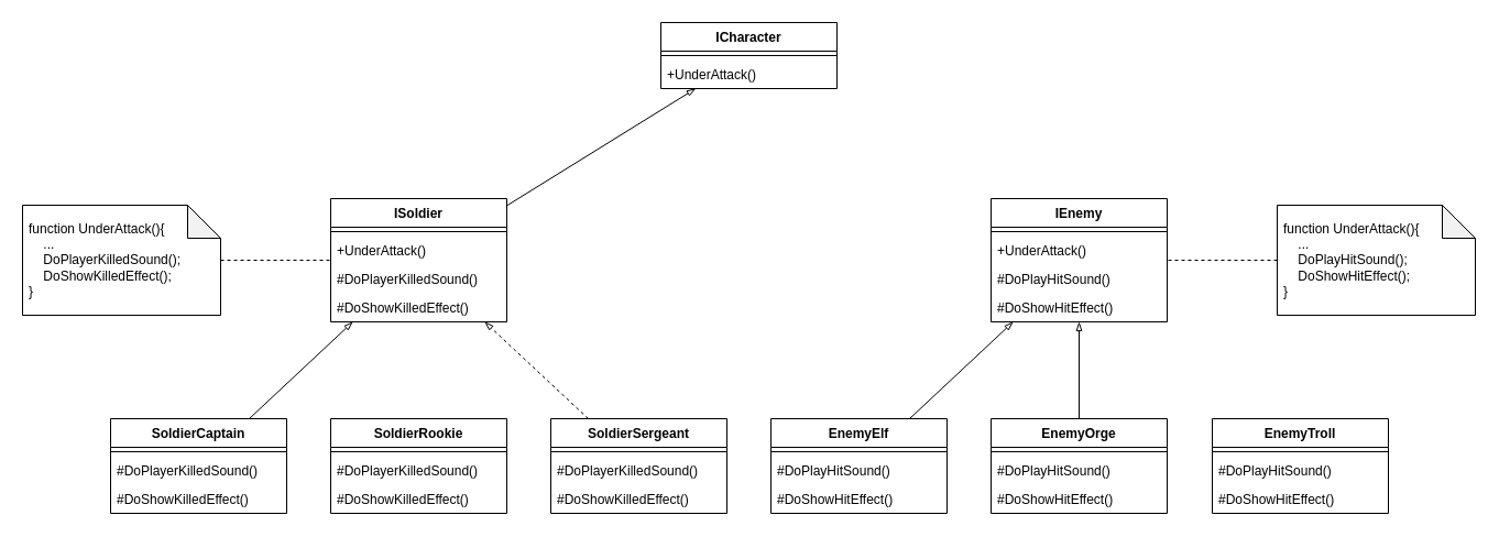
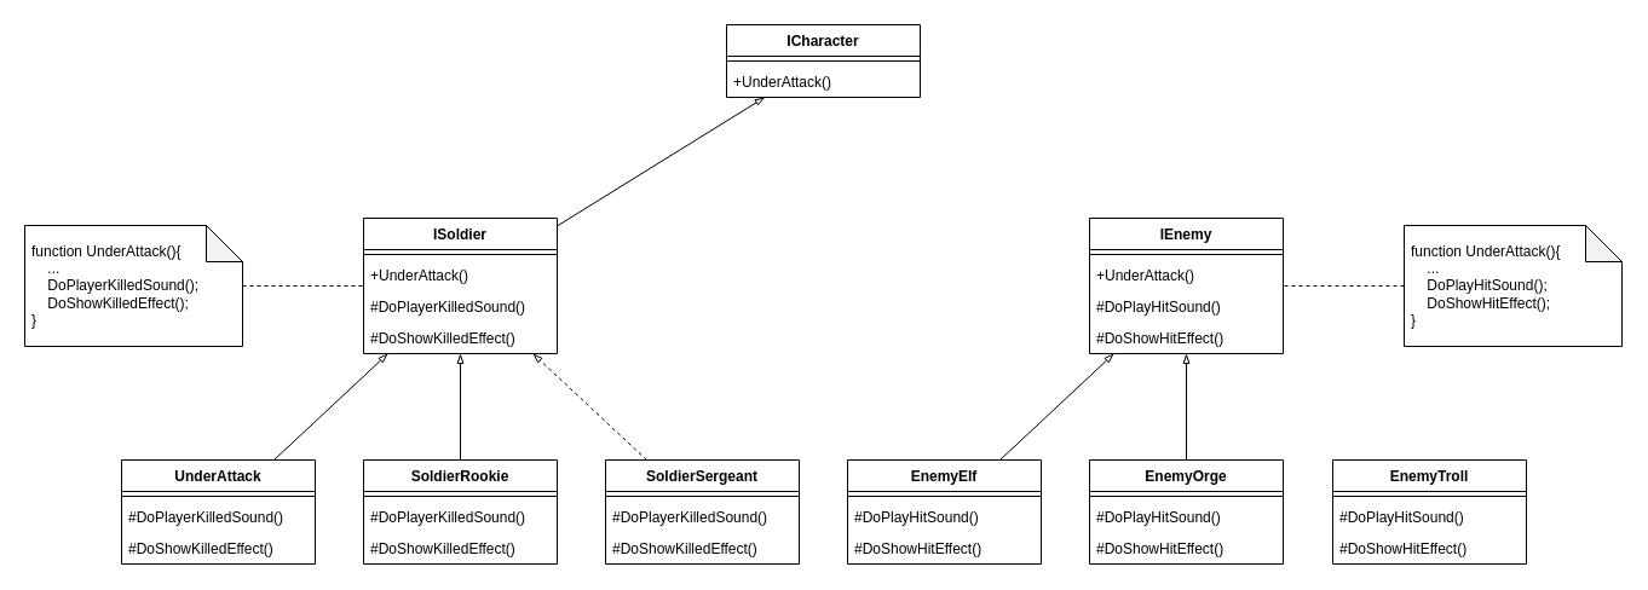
  <mxCell id="0" />
  <mxCell id="1" parent="0" />
  <mxCell id="2" value="ICharacter" style="swimlane;fontStyle=1;align=center;verticalAlign=top;childLayout=stackLayout;horizontal=1;startSize=26;horizontalStack=0;resizeParent=1;resizeParentMax=0;resizeLast=0;collapsible=1;marginBottom=0;whiteSpace=wrap;html=1;" vertex="1" parent="1"><mxGeometry x="600" y="20" width="160" height="60" as="geometry" /></mxCell>
  <mxCell id="3" value="" style="line;strokeWidth=1;fillColor=none;align=left;verticalAlign=middle;spacingTop=-1;spacingLeft=3;spacingRight=3;rotatable=0;labelPosition=right;points=[];portConstraint=eastwest;strokeColor=inherit;" vertex="1" parent="2"><mxGeometry y="26" width="160" height="8" as="geometry" /></mxCell>
  <mxCell id="4" value="+UnderAttack()" style="text;strokeColor=none;fillColor=none;align=left;verticalAlign=top;spacingLeft=4;spacingRight=4;overflow=hidden;rotatable=0;points=[[0,0.5],[1,0.5]];portConstraint=eastwest;whiteSpace=wrap;html=1;" vertex="1" parent="2"><mxGeometry y="34" width="160" height="26" as="geometry" /></mxCell>
  <mxCell id="5" style="edgeStyle=none;rounded=0;orthogonalLoop=1;jettySize=auto;html=1;endArrow=blockThin;endFill=0;" edge="1" parent="1" source="6" target="2"><mxGeometry relative="1" as="geometry" /></mxCell>
  <mxCell id="6" value="ISoldier" style="swimlane;fontStyle=1;align=center;verticalAlign=top;childLayout=stackLayout;horizontal=1;startSize=26;horizontalStack=0;resizeParent=1;resizeParentMax=0;resizeLast=0;collapsible=1;marginBottom=0;whiteSpace=wrap;html=1;" vertex="1" parent="1"><mxGeometry x="300" y="180" width="160" height="112" as="geometry" /></mxCell>
  <mxCell id="7" value="" style="line;strokeWidth=1;fillColor=none;align=left;verticalAlign=middle;spacingTop=-1;spacingLeft=3;spacingRight=3;rotatable=0;labelPosition=right;points=[];portConstraint=eastwest;strokeColor=inherit;" vertex="1" parent="6"><mxGeometry y="26" width="160" height="8" as="geometry" /></mxCell>
  <mxCell id="8" value="+UnderAttack()" style="text;strokeColor=none;fillColor=none;align=left;verticalAlign=top;spacingLeft=4;spacingRight=4;overflow=hidden;rotatable=0;points=[[0,0.5],[1,0.5]];portConstraint=eastwest;whiteSpace=wrap;html=1;" vertex="1" parent="6"><mxGeometry y="34" width="160" height="26" as="geometry" /></mxCell>
  <mxCell id="9" value="#DoPlayerKilledSound()" style="text;strokeColor=none;fillColor=none;align=left;verticalAlign=top;spacingLeft=4;spacingRight=4;overflow=hidden;rotatable=0;points=[[0,0.5],[1,0.5]];portConstraint=eastwest;whiteSpace=wrap;html=1;" vertex="1" parent="6"><mxGeometry y="60" width="160" height="26" as="geometry" /></mxCell>
  <mxCell id="10" value="#DoShowKilledEffect()" style="text;strokeColor=none;fillColor=none;align=left;verticalAlign=top;spacingLeft=4;spacingRight=4;overflow=hidden;rotatable=0;points=[[0,0.5],[1,0.5]];portConstraint=eastwest;whiteSpace=wrap;html=1;" vertex="1" parent="6"><mxGeometry y="86" width="160" height="26" as="geometry" /></mxCell>
  <mxCell id="11" style="edgeStyle=none;rounded=0;orthogonalLoop=1;jettySize=auto;html=1;endArrow=blockThin;endFill=0;" edge="1" parent="1" source="12" target="6"><mxGeometry relative="1" as="geometry" /></mxCell>
- <mxCell id="12" value="SoldierCaptain" style="swimlane;fontStyle=1;align=center;verticalAlign=top;childLayout=stackLayout;horizontal=1;startSize=26;horizontalStack=0;resizeParent=1;resizeParentMax=0;resizeLast=0;collapsible=1;marginBottom=0;whiteSpace=wrap;html=1;" vertex="1" parent="1"><mxGeometry x="100" y="380" width="160" height="86" as="geometry" /></mxCell>
+ <mxCell id="12" value="UnderAttack" style="swimlane;fontStyle=1;align=center;verticalAlign=top;childLayout=stackLayout;horizontal=1;startSize=26;horizontalStack=0;resizeParent=1;resizeParentMax=0;resizeLast=0;collapsible=1;marginBottom=0;whiteSpace=wrap;html=1;" vertex="1" parent="1"><mxGeometry x="100" y="380" width="160" height="86" as="geometry" /></mxCell>
  <mxCell id="13" value="" style="line;strokeWidth=1;fillColor=none;align=left;verticalAlign=middle;spacingTop=-1;spacingLeft=3;spacingRight=3;rotatable=0;labelPosition=right;points=[];portConstraint=eastwest;strokeColor=inherit;" vertex="1" parent="12"><mxGeometry y="26" width="160" height="8" as="geometry" /></mxCell>
  <mxCell id="14" value="#DoPlayerKilledSound()" style="text;strokeColor=none;fillColor=none;align=left;verticalAlign=top;spacingLeft=4;spacingRight=4;overflow=hidden;rotatable=0;points=[[0,0.5],[1,0.5]];portConstraint=eastwest;whiteSpace=wrap;html=1;" vertex="1" parent="12"><mxGeometry y="34" width="160" height="26" as="geometry" /></mxCell>
  <mxCell id="15" value="#DoShowKilledEffect()" style="text;strokeColor=none;fillColor=none;align=left;verticalAlign=top;spacingLeft=4;spacingRight=4;overflow=hidden;rotatable=0;points=[[0,0.5],[1,0.5]];portConstraint=eastwest;whiteSpace=wrap;html=1;" vertex="1" parent="12"><mxGeometry y="60" width="160" height="26" as="geometry" /></mxCell>
+ <mxCell id="16" style="edgeStyle=none;rounded=0;orthogonalLoop=1;jettySize=auto;html=1;endArrow=blockThin;endFill=0;" edge="1" parent="1" source="17" target="6"><mxGeometry relative="1" as="geometry" /></mxCell>
  <mxCell id="17" value="SoldierRookie" style="swimlane;fontStyle=1;align=center;verticalAlign=top;childLayout=stackLayout;horizontal=1;startSize=26;horizontalStack=0;resizeParent=1;resizeParentMax=0;resizeLast=0;collapsible=1;marginBottom=0;whiteSpace=wrap;html=1;" vertex="1" parent="1"><mxGeometry x="300" y="380" width="160" height="86" as="geometry" /></mxCell>
  <mxCell id="18" value="" style="line;strokeWidth=1;fillColor=none;align=left;verticalAlign=middle;spacingTop=-1;spacingLeft=3;spacingRight=3;rotatable=0;labelPosition=right;points=[];portConstraint=eastwest;strokeColor=inherit;" vertex="1" parent="17"><mxGeometry y="26" width="160" height="8" as="geometry" /></mxCell>
  <mxCell id="19" value="#DoPlayerKilledSound()" style="text;strokeColor=none;fillColor=none;align=left;verticalAlign=top;spacingLeft=4;spacingRight=4;overflow=hidden;rotatable=0;points=[[0,0.5],[1,0.5]];portConstraint=eastwest;whiteSpace=wrap;html=1;" vertex="1" parent="17"><mxGeometry y="34" width="160" height="26" as="geometry" /></mxCell>
  <mxCell id="20" value="#DoShowKilledEffect()" style="text;strokeColor=none;fillColor=none;align=left;verticalAlign=top;spacingLeft=4;spacingRight=4;overflow=hidden;rotatable=0;points=[[0,0.5],[1,0.5]];portConstraint=eastwest;whiteSpace=wrap;html=1;" vertex="1" parent="17"><mxGeometry y="60" width="160" height="26" as="geometry" /></mxCell>
  <mxCell id="21" style="edgeStyle=none;rounded=0;orthogonalLoop=1;jettySize=auto;html=1;endArrow=blockThin;endFill=0;dashed=1;" edge="1" parent="1" source="22" target="6"><mxGeometry relative="1" as="geometry" /></mxCell>
  <mxCell id="22" value="SoldierSergeant" style="swimlane;fontStyle=1;align=center;verticalAlign=top;childLayout=stackLayout;horizontal=1;startSize=26;horizontalStack=0;resizeParent=1;resizeParentMax=0;resizeLast=0;collapsible=1;marginBottom=0;whiteSpace=wrap;html=1;" vertex="1" parent="1"><mxGeometry x="500" y="380" width="160" height="86" as="geometry" /></mxCell>
  <mxCell id="23" value="" style="line;strokeWidth=1;fillColor=none;align=left;verticalAlign=middle;spacingTop=-1;spacingLeft=3;spacingRight=3;rotatable=0;labelPosition=right;points=[];portConstraint=eastwest;strokeColor=inherit;" vertex="1" parent="22"><mxGeometry y="26" width="160" height="8" as="geometry" /></mxCell>
  <mxCell id="24" value="#DoPlayerKilledSound()" style="text;strokeColor=none;fillColor=none;align=left;verticalAlign=top;spacingLeft=4;spacingRight=4;overflow=hidden;rotatable=0;points=[[0,0.5],[1,0.5]];portConstraint=eastwest;whiteSpace=wrap;html=1;" vertex="1" parent="22"><mxGeometry y="34" width="160" height="26" as="geometry" /></mxCell>
  <mxCell id="25" value="#DoShowKilledEffect()" style="text;strokeColor=none;fillColor=none;align=left;verticalAlign=top;spacingLeft=4;spacingRight=4;overflow=hidden;rotatable=0;points=[[0,0.5],[1,0.5]];portConstraint=eastwest;whiteSpace=wrap;html=1;" vertex="1" parent="22"><mxGeometry y="60" width="160" height="26" as="geometry" /></mxCell>
  <mxCell id="26" style="edgeStyle=none;rounded=0;orthogonalLoop=1;jettySize=auto;html=1;endArrow=none;endFill=0;dashed=1;" edge="1" parent="1" source="27" target="6"><mxGeometry relative="1" as="geometry" /></mxCell>
  <mxCell id="27" value="function UnderAttack(){&lt;br&gt;&amp;nbsp; &amp;nbsp; ...&lt;br&gt;&amp;nbsp; &amp;nbsp; DoPlayerKilledSound();&lt;br&gt;&amp;nbsp; &amp;nbsp; DoShowKilledEffect();&lt;br&gt;}" style="shape=note;whiteSpace=wrap;html=1;backgroundOutline=1;darkOpacity=0.05;spacingLeft=4;spacingRight=4;align=left;" vertex="1" parent="1"><mxGeometry y="186" width="180" height="100" as="geometry" x="20" /></mxCell>
  <mxCell id="28" value="IEnemy" style="swimlane;fontStyle=1;align=center;verticalAlign=top;childLayout=stackLayout;horizontal=1;startSize=26;horizontalStack=0;resizeParent=1;resizeParentMax=0;resizeLast=0;collapsible=1;marginBottom=0;whiteSpace=wrap;html=1;" vertex="1" parent="1"><mxGeometry x="900" y="180" width="160" height="112" as="geometry" /></mxCell>
  <mxCell id="29" value="" style="line;strokeWidth=1;fillColor=none;align=left;verticalAlign=middle;spacingTop=-1;spacingLeft=3;spacingRight=3;rotatable=0;labelPosition=right;points=[];portConstraint=eastwest;strokeColor=inherit;" vertex="1" parent="28"><mxGeometry y="26" width="160" height="8" as="geometry" /></mxCell>
  <mxCell id="30" value="+UnderAttack()" style="text;strokeColor=none;fillColor=none;align=left;verticalAlign=top;spacingLeft=4;spacingRight=4;overflow=hidden;rotatable=0;points=[[0,0.5],[1,0.5]];portConstraint=eastwest;whiteSpace=wrap;html=1;" vertex="1" parent="28"><mxGeometry y="34" width="160" height="26" as="geometry" /></mxCell>
  <mxCell id="31" value="#DoPlayHitSound()" style="text;strokeColor=none;fillColor=none;align=left;verticalAlign=top;spacingLeft=4;spacingRight=4;overflow=hidden;rotatable=0;points=[[0,0.5],[1,0.5]];portConstraint=eastwest;whiteSpace=wrap;html=1;" vertex="1" parent="28"><mxGeometry y="60" width="160" height="26" as="geometry" /></mxCell>
  <mxCell id="32" value="#DoShowHitEffect()" style="text;strokeColor=none;fillColor=none;align=left;verticalAlign=top;spacingLeft=4;spacingRight=4;overflow=hidden;rotatable=0;points=[[0,0.5],[1,0.5]];portConstraint=eastwest;whiteSpace=wrap;html=1;" vertex="1" parent="28"><mxGeometry y="86" width="160" height="26" as="geometry" /></mxCell>
  <mxCell id="33" style="edgeStyle=none;rounded=0;orthogonalLoop=1;jettySize=auto;html=1;endArrow=blockThin;endFill=0;" edge="1" parent="1" source="34" target="28"><mxGeometry relative="1" as="geometry" /></mxCell>
  <mxCell id="34" value="EnemyElf" style="swimlane;fontStyle=1;align=center;verticalAlign=top;childLayout=stackLayout;horizontal=1;startSize=26;horizontalStack=0;resizeParent=1;resizeParentMax=0;resizeLast=0;collapsible=1;marginBottom=0;whiteSpace=wrap;html=1;" vertex="1" parent="1"><mxGeometry x="700" y="380" width="160" height="86" as="geometry" /></mxCell>
  <mxCell id="35" value="" style="line;strokeWidth=1;fillColor=none;align=left;verticalAlign=middle;spacingTop=-1;spacingLeft=3;spacingRight=3;rotatable=0;labelPosition=right;points=[];portConstraint=eastwest;strokeColor=inherit;" vertex="1" parent="34"><mxGeometry y="26" width="160" height="8" as="geometry" /></mxCell>
  <mxCell id="36" value="#DoPlayHitSound()" style="text;strokeColor=none;fillColor=none;align=left;verticalAlign=top;spacingLeft=4;spacingRight=4;overflow=hidden;rotatable=0;points=[[0,0.5],[1,0.5]];portConstraint=eastwest;whiteSpace=wrap;html=1;" vertex="1" parent="34"><mxGeometry y="34" width="160" height="26" as="geometry" /></mxCell>
  <mxCell id="37" value="#DoShowHitEffect()" style="text;strokeColor=none;fillColor=none;align=left;verticalAlign=top;spacingLeft=4;spacingRight=4;overflow=hidden;rotatable=0;points=[[0,0.5],[1,0.5]];portConstraint=eastwest;whiteSpace=wrap;html=1;" vertex="1" parent="34"><mxGeometry y="60" width="160" height="26" as="geometry" /></mxCell>
  <mxCell id="38" style="edgeStyle=none;rounded=0;orthogonalLoop=1;jettySize=auto;html=1;endArrow=blockThin;endFill=0;" edge="1" parent="1" source="39" target="28"><mxGeometry relative="1" as="geometry" /></mxCell>
  <mxCell id="39" value="EnemyOrge" style="swimlane;fontStyle=1;align=center;verticalAlign=top;childLayout=stackLayout;horizontal=1;startSize=26;horizontalStack=0;resizeParent=1;resizeParentMax=0;resizeLast=0;collapsible=1;marginBottom=0;whiteSpace=wrap;html=1;" vertex="1" parent="1"><mxGeometry x="900" y="380" width="160" height="86" as="geometry" /></mxCell>
  <mxCell id="40" value="" style="line;strokeWidth=1;fillColor=none;align=left;verticalAlign=middle;spacingTop=-1;spacingLeft=3;spacingRight=3;rotatable=0;labelPosition=right;points=[];portConstraint=eastwest;strokeColor=inherit;" vertex="1" parent="39"><mxGeometry y="26" width="160" height="8" as="geometry" /></mxCell>
  <mxCell id="41" value="#DoPlayHitSound()" style="text;strokeColor=none;fillColor=none;align=left;verticalAlign=top;spacingLeft=4;spacingRight=4;overflow=hidden;rotatable=0;points=[[0,0.5],[1,0.5]];portConstraint=eastwest;whiteSpace=wrap;html=1;" vertex="1" parent="39"><mxGeometry y="34" width="160" height="26" as="geometry" /></mxCell>
  <mxCell id="42" value="#DoShowHitEffect()" style="text;strokeColor=none;fillColor=none;align=left;verticalAlign=top;spacingLeft=4;spacingRight=4;overflow=hidden;rotatable=0;points=[[0,0.5],[1,0.5]];portConstraint=eastwest;whiteSpace=wrap;html=1;" vertex="1" parent="39"><mxGeometry y="60" width="160" height="26" as="geometry" /></mxCell>
  <mxCell id="43" value="EnemyTroll" style="swimlane;fontStyle=1;align=center;verticalAlign=top;childLayout=stackLayout;horizontal=1;startSize=26;horizontalStack=0;resizeParent=1;resizeParentMax=0;resizeLast=0;collapsible=1;marginBottom=0;whiteSpace=wrap;html=1;" vertex="1" parent="1"><mxGeometry x="1101" y="380" width="160" height="86" as="geometry" /></mxCell>
  <mxCell id="44" value="" style="line;strokeWidth=1;fillColor=none;align=left;verticalAlign=middle;spacingTop=-1;spacingLeft=3;spacingRight=3;rotatable=0;labelPosition=right;points=[];portConstraint=eastwest;strokeColor=inherit;" vertex="1" parent="43"><mxGeometry y="26" width="160" height="8" as="geometry" /></mxCell>
  <mxCell id="45" value="#DoPlayHitSound()" style="text;strokeColor=none;fillColor=none;align=left;verticalAlign=top;spacingLeft=4;spacingRight=4;overflow=hidden;rotatable=0;points=[[0,0.5],[1,0.5]];portConstraint=eastwest;whiteSpace=wrap;html=1;" vertex="1" parent="43"><mxGeometry y="34" width="160" height="26" as="geometry" /></mxCell>
  <mxCell id="46" value="#DoShowHitEffect()" style="text;strokeColor=none;fillColor=none;align=left;verticalAlign=top;spacingLeft=4;spacingRight=4;overflow=hidden;rotatable=0;points=[[0,0.5],[1,0.5]];portConstraint=eastwest;whiteSpace=wrap;html=1;" vertex="1" parent="43"><mxGeometry y="60" width="160" height="26" as="geometry" /></mxCell>
  <mxCell id="47" style="edgeStyle=none;rounded=0;orthogonalLoop=1;jettySize=auto;html=1;endArrow=none;endFill=0;dashed=1;" edge="1" parent="1" source="48" target="28"><mxGeometry relative="1" as="geometry" /></mxCell>
  <mxCell id="48" value="function UnderAttack(){&lt;br&gt;&amp;nbsp; &amp;nbsp; ...&lt;br&gt;&amp;nbsp; &amp;nbsp; DoPlayHitSound();&lt;br&gt;&amp;nbsp; &amp;nbsp; DoShowHitEffect();&lt;br&gt;}" style="shape=note;whiteSpace=wrap;html=1;backgroundOutline=1;darkOpacity=0.05;spacingLeft=4;spacingRight=4;align=left;" vertex="1" parent="1"><mxGeometry x="1160" y="186" width="180" height="100" as="geometry" /></mxCell>
